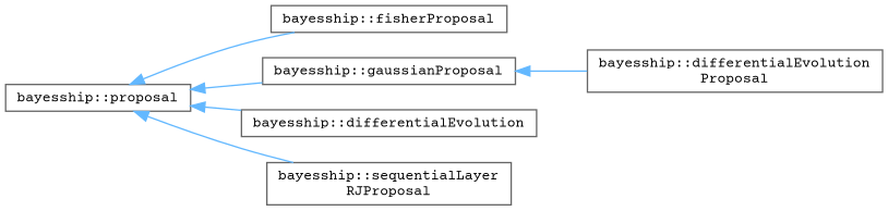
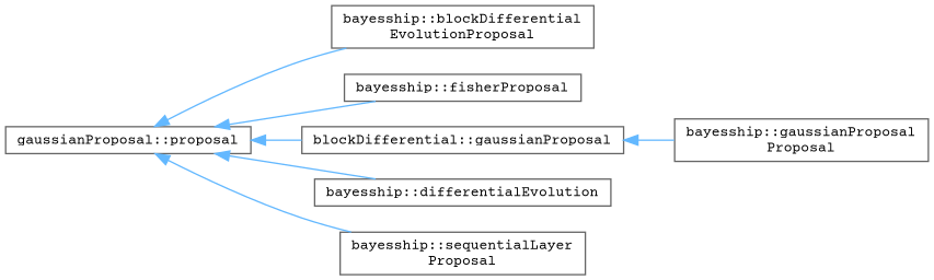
  digraph {
    fontname="Courier Prime"
    rankdir=LR
    node [color=grey40 fillcolor=white fontname="Courier Prime" fontsize=10 shape=box style=filled]
    edge [color=steelblue1 dir=back fontname="Courier Prime" fontsize=10 labelfontname=Helvetica labelfontsize=10 style=solid]
-   n1 [height=0.2 label="bayesship::proposal" width=0.4]
+   n1 [height=0.2 label="gaussianProposal::proposal" width=0.4]
+   n2 [height=0.2 label="bayesship::blockDifferential\lEvolutionProposal" width=0.4]
    n3 [height=0.2 label="bayesship::fisherProposal" width=0.4]
-   n4 [height=0.2 label="bayesship::gaussianProposal" width=0.4]
+   n4 [height=0.2 label="blockDifferential::gaussianProposal" width=0.4]
    n5 [height=0.2 label="bayesship::differentialEvolution" width=0.4]
-   n6 [height=0.2 label="bayesship::sequentialLayer\lRJProposal" width=0.4]
-   n7 [height=0.2 label="bayesship::differentialEvolution\lProposal" width=0.4]
+   n6 [height=0.2 label="bayesship::sequentialLayer\lProposal" width=0.4]
+   n7 [height=0.2 label="bayesship::gaussianProposal\lProposal" width=0.4]
+   n1 -> n2
    n1 -> n3
    n1 -> n4
    n1 -> n5
    n1 -> n6
    n4 -> n7
  }
